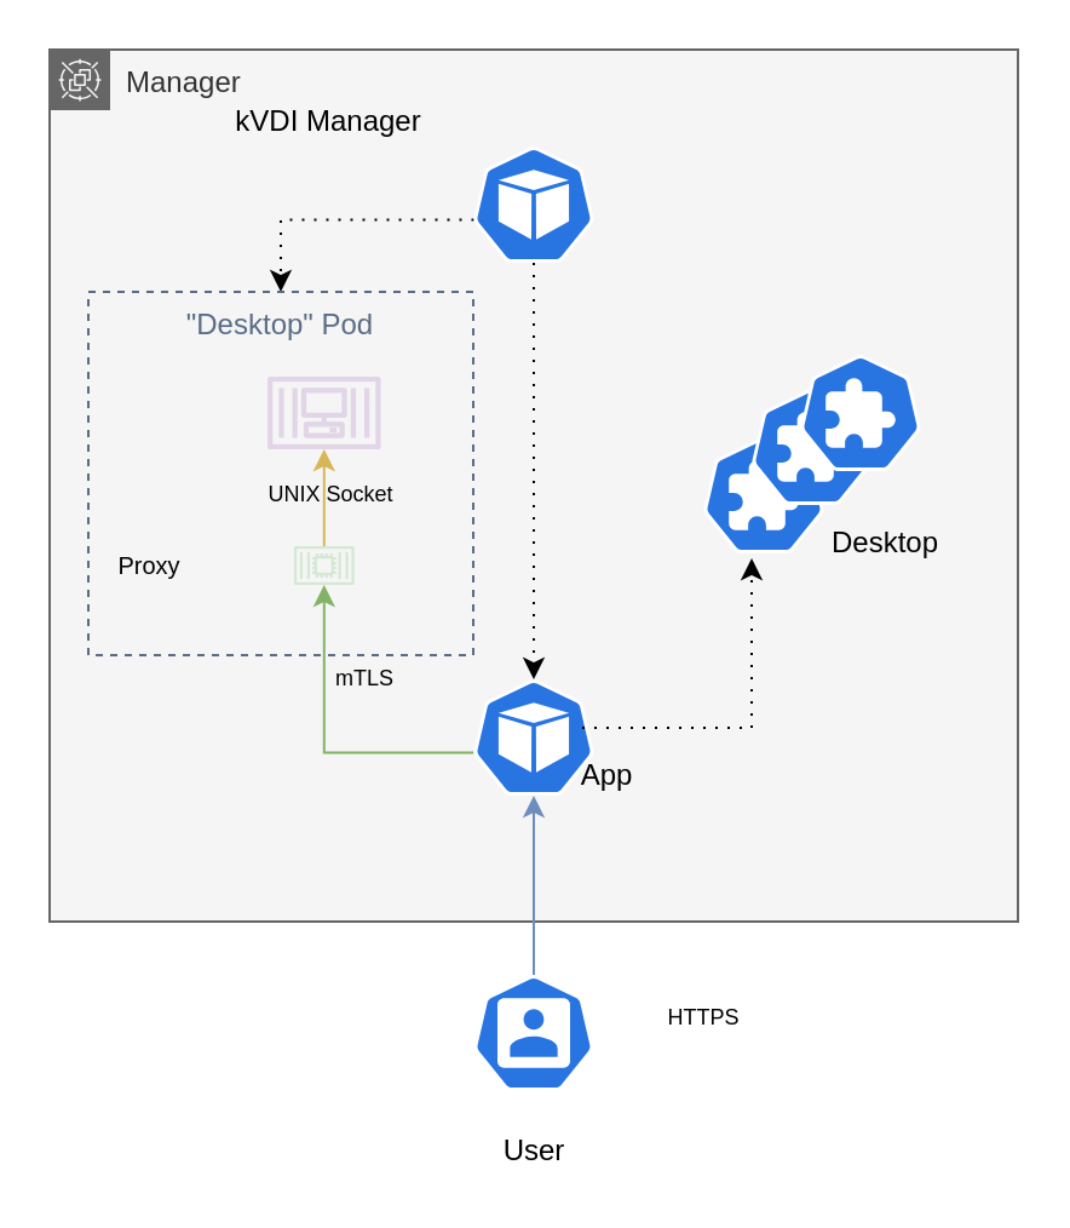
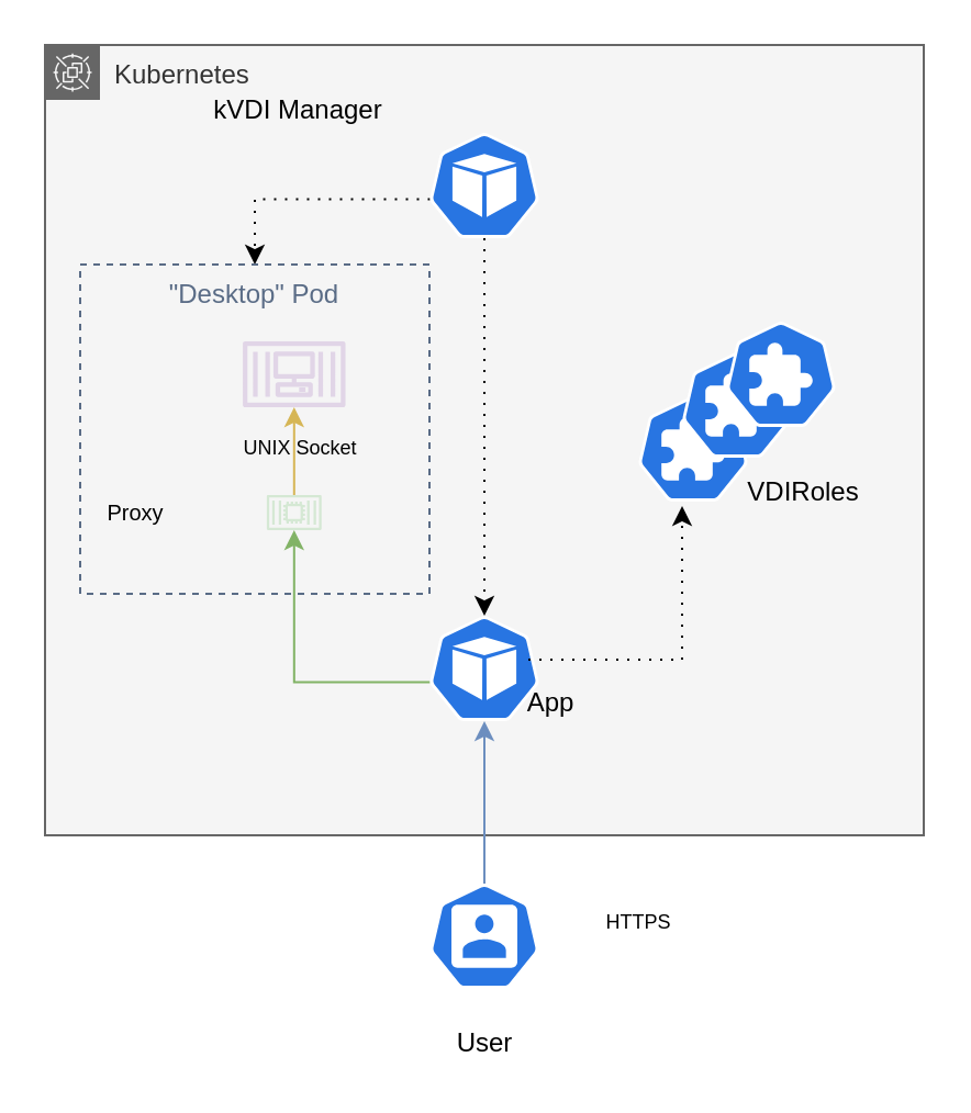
  <mxCell id="0" />
  <mxCell id="1" parent="0" />
- <mxCell id="2" value="Manager" style="points=[[0,0],[0.25,0],[0.5,0],[0.75,0],[1,0],[1,0.25],[1,0.5],[1,0.75],[1,1],[0.75,1],[0.5,1],[0.25,1],[0,1],[0,0.75],[0,0.5],[0,0.25]];outlineConnect=0;html=1;whiteSpace=wrap;fontSize=12;fontStyle=0;shape=mxgraph.aws4.group;grIcon=mxgraph.aws4.group_spot_fleet;strokeColor=#666666;fillColor=#f5f5f5;verticalAlign=top;align=left;spacingLeft=30;fontColor=#333333;dashed=0;" parent="1" vertex="1"><mxGeometry x="20" y="20" width="400" height="360" as="geometry" /></mxCell>
+ <mxCell id="2" value="Kubernetes" style="points=[[0,0],[0.25,0],[0.5,0],[0.75,0],[1,0],[1,0.25],[1,0.5],[1,0.75],[1,1],[0.75,1],[0.5,1],[0.25,1],[0,1],[0,0.75],[0,0.5],[0,0.25]];outlineConnect=0;html=1;whiteSpace=wrap;fontSize=12;fontStyle=0;shape=mxgraph.aws4.group;grIcon=mxgraph.aws4.group_spot_fleet;strokeColor=#666666;fillColor=#f5f5f5;verticalAlign=top;align=left;spacingLeft=30;fontColor=#333333;dashed=0;" parent="1" vertex="1"><mxGeometry x="20" y="20" width="400" height="360" as="geometry" /></mxCell>
  <mxCell id="3" style="edgeStyle=orthogonalEdgeStyle;rounded=0;orthogonalLoop=1;jettySize=auto;html=1;exitX=0.5;exitY=1;exitDx=0;exitDy=0;exitPerimeter=0;entryX=0.5;entryY=0;entryDx=0;entryDy=0;entryPerimeter=0;dashed=1;dashPattern=1 4;" parent="1" source="5" target="8" edge="1"><mxGeometry relative="1" as="geometry" /></mxCell>
  <mxCell id="4" style="edgeStyle=orthogonalEdgeStyle;rounded=0;orthogonalLoop=1;jettySize=auto;html=1;exitX=0.005;exitY=0.63;exitDx=0;exitDy=0;exitPerimeter=0;entryX=0.5;entryY=0;entryDx=0;entryDy=0;dashed=1;dashPattern=1 4;fontSize=9;" parent="1" source="5" target="14" edge="1"><mxGeometry relative="1" as="geometry" /></mxCell>
  <mxCell id="5" value="" style="html=1;dashed=0;whitespace=wrap;fillColor=#2875E2;strokeColor=#ffffff;points=[[0.005,0.63,0],[0.1,0.2,0],[0.9,0.2,0],[0.5,0,0],[0.995,0.63,0],[0.72,0.99,0],[0.5,1,0],[0.28,0.99,0]];shape=mxgraph.kubernetes.icon;prIcon=pod" parent="1" vertex="1"><mxGeometry x="195" y="60" width="50" height="48" as="geometry" /></mxCell>
  <mxCell id="6" value="kVDI Manager" style="text;html=1;align=center;verticalAlign=middle;resizable=0;points=[];autosize=1;" parent="1" vertex="1"><mxGeometry x="90" y="40" width="90" height="20" as="geometry" /></mxCell>
  <mxCell id="7" style="edgeStyle=orthogonalEdgeStyle;rounded=0;orthogonalLoop=1;jettySize=auto;html=1;exitX=0.005;exitY=0.63;exitDx=0;exitDy=0;exitPerimeter=0;fillColor=#d5e8d4;strokeColor=#82b366;" parent="1" source="8" target="17" edge="1"><mxGeometry relative="1" as="geometry" /></mxCell>
  <mxCell id="8" value="" style="html=1;dashed=0;whitespace=wrap;fillColor=#2875E2;strokeColor=#ffffff;points=[[0.005,0.63,0],[0.1,0.2,0],[0.9,0.2,0],[0.5,0,0],[0.995,0.63,0],[0.72,0.99,0],[0.5,1,0],[0.28,0.99,0]];shape=mxgraph.kubernetes.icon;prIcon=pod" parent="1" vertex="1"><mxGeometry x="195" y="280" width="50" height="48" as="geometry" /></mxCell>
  <mxCell id="9" style="edgeStyle=orthogonalEdgeStyle;rounded=0;orthogonalLoop=1;jettySize=auto;html=1;entryX=0.5;entryY=1;entryDx=0;entryDy=0;entryPerimeter=0;fillColor=#dae8fc;strokeColor=#6c8ebf;" parent="1" source="10" target="8" edge="1"><mxGeometry relative="1" as="geometry" /></mxCell>
  <mxCell id="10" value="" style="html=1;dashed=0;whitespace=wrap;fillColor=#2875E2;strokeColor=#ffffff;points=[[0.005,0.63,0],[0.1,0.2,0],[0.9,0.2,0],[0.5,0,0],[0.995,0.63,0],[0.72,0.99,0],[0.5,1,0],[0.28,0.99,0]];shape=mxgraph.kubernetes.icon;prIcon=user" parent="1" vertex="1"><mxGeometry x="195" y="402" width="50" height="48" as="geometry" /></mxCell>
  <mxCell id="11" style="edgeStyle=orthogonalEdgeStyle;rounded=0;orthogonalLoop=1;jettySize=auto;html=1;dashed=1;dashPattern=1 4;" edge="1" parent="1"><mxGeometry relative="1" as="geometry"><mxPoint x="240" y="300" as="sourcePoint" /><mxPoint x="310" y="230" as="targetPoint" /><Array as="points"><mxPoint x="310" y="300" /></Array></mxGeometry></mxCell>
  <mxCell id="12" value="App" style="text;html=1;align=center;verticalAlign=middle;resizable=0;points=[];autosize=1;" parent="1" vertex="1"><mxGeometry x="230" y="310" width="40" height="20" as="geometry" /></mxCell>
  <mxCell id="13" value="User" style="text;html=1;align=center;verticalAlign=middle;resizable=0;points=[];autosize=1;" parent="1" vertex="1"><mxGeometry x="200" y="465" width="40" height="20" as="geometry" /></mxCell>
  <mxCell id="14" value="&quot;Desktop&quot; Pod" style="fillColor=none;strokeColor=#5A6C86;dashed=1;verticalAlign=top;fontStyle=0;fontColor=#5A6C86;" parent="1" vertex="1"><mxGeometry x="36" y="120" width="159" height="150" as="geometry" /></mxCell>
  <mxCell id="15" value="" style="outlineConnect=0;dashed=0;verticalLabelPosition=bottom;verticalAlign=top;align=center;html=1;fontSize=12;fontStyle=0;aspect=fixed;pointerEvents=1;shape=mxgraph.aws4.container_3;fillColor=#e1d5e7;strokeColor=#9673a6;" parent="1" vertex="1"><mxGeometry x="110" y="155" width="46.8" height="30" as="geometry" /></mxCell>
  <mxCell id="16" style="edgeStyle=orthogonalEdgeStyle;rounded=0;orthogonalLoop=1;jettySize=auto;html=1;fillColor=#fff2cc;strokeColor=#d6b656;" parent="1" source="17" target="15" edge="1"><mxGeometry relative="1" as="geometry" /></mxCell>
  <mxCell id="17" value="" style="outlineConnect=0;fillColor=#d5e8d4;strokeColor=#82b366;dashed=0;verticalLabelPosition=bottom;verticalAlign=top;align=center;html=1;fontSize=12;fontStyle=0;aspect=fixed;pointerEvents=1;shape=mxgraph.aws4.container_2;" parent="1" vertex="1"><mxGeometry x="120.92" y="225" width="24.96" height="16" as="geometry" /></mxCell>
  <mxCell id="18" value="UNIX Socket" style="text;html=1;align=center;verticalAlign=middle;resizable=0;points=[];autosize=1;fontSize=9;" parent="1" vertex="1"><mxGeometry x="100.92" y="194" width="70" height="20" as="geometry" /></mxCell>
  <mxCell id="19" value="&lt;font style=&quot;font-size: 10px;&quot;&gt;Proxy&lt;/font&gt;" style="text;html=1;align=center;verticalAlign=middle;resizable=0;points=[];autosize=1;fontSize=10;" parent="1" vertex="1"><mxGeometry x="40.92" y="223" width="40" height="20" as="geometry" /></mxCell>
- <mxCell id="20" value="mTLS" style="text;html=1;align=center;verticalAlign=middle;resizable=0;points=[];autosize=1;fontSize=9;" parent="1" vertex="1"><mxGeometry x="130" y="270" width="40" height="20" as="geometry" /></mxCell>
  <mxCell id="21" value="HTTPS" style="text;html=1;align=center;verticalAlign=middle;resizable=0;points=[];autosize=1;fontSize=9;" parent="1" vertex="1"><mxGeometry x="265" y="410" width="50" height="20" as="geometry" /></mxCell>
  <mxCell id="22" value="" style="html=1;dashed=0;whitespace=wrap;fillColor=#2875E2;strokeColor=#ffffff;points=[[0.005,0.63,0],[0.1,0.2,0],[0.9,0.2,0],[0.5,0,0],[0.995,0.63,0],[0.72,0.99,0],[0.5,1,0],[0.28,0.99,0]];shape=mxgraph.kubernetes.icon;prIcon=crd" vertex="1" parent="1"><mxGeometry x="290" y="180" width="50" height="48" as="geometry" /></mxCell>
  <mxCell id="23" value="" style="html=1;dashed=0;whitespace=wrap;fillColor=#2875E2;strokeColor=#ffffff;points=[[0.005,0.63,0],[0.1,0.2,0],[0.9,0.2,0],[0.5,0,0],[0.995,0.63,0],[0.72,0.99,0],[0.5,1,0],[0.28,0.99,0]];shape=mxgraph.kubernetes.icon;prIcon=crd" vertex="1" parent="1"><mxGeometry x="310" y="160" width="50" height="48" as="geometry" /></mxCell>
  <mxCell id="24" value="" style="html=1;dashed=0;whitespace=wrap;fillColor=#2875E2;strokeColor=#ffffff;points=[[0.005,0.63,0],[0.1,0.2,0],[0.9,0.2,0],[0.5,0,0],[0.995,0.63,0],[0.72,0.99,0],[0.5,1,0],[0.28,0.99,0]];shape=mxgraph.kubernetes.icon;prIcon=crd" vertex="1" parent="1"><mxGeometry x="330" y="146" width="50" height="48" as="geometry" /></mxCell>
- <mxCell id="25" value="Desktop" style="text;html=1;resizable=0;autosize=1;align=center;verticalAlign=middle;points=[];fillColor=none;strokeColor=none;rounded=0;" vertex="1" parent="1"><mxGeometry x="330" y="214" width="70" height="20" as="geometry" /></mxCell>
+ <mxCell id="25" value="VDIRoles" style="text;html=1;resizable=0;autosize=1;align=center;verticalAlign=middle;points=[];fillColor=none;strokeColor=none;rounded=0;" vertex="1" parent="1"><mxGeometry x="330" y="214" width="70" height="20" as="geometry" /></mxCell>
